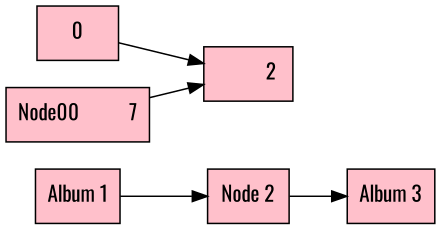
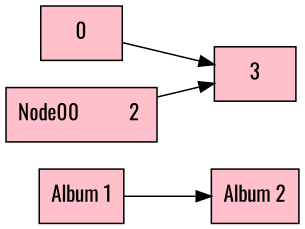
  digraph {
    fontname=Oswald
    rankdir=LR
    node [color=black fillcolor=pink fontname=Oswald shape=box style=filled]
    edge [fontname=Oswald]
    n1 [label="Album 1"]
-   n2 [label="Node 2"]
-   n3 [label="Album 3"]
+   n2 [label="Album 2"]
    n4 [label=0]
-   n5 [label="           2 "]
-   "Node00           2 " [label="Node00           7"]
+   n5 [label=3]
+   "Node00           2 "
    n1 -> n2
-   n2 -> n3
    n4 -> n5
    "Node00           2 " -> n5
  }
